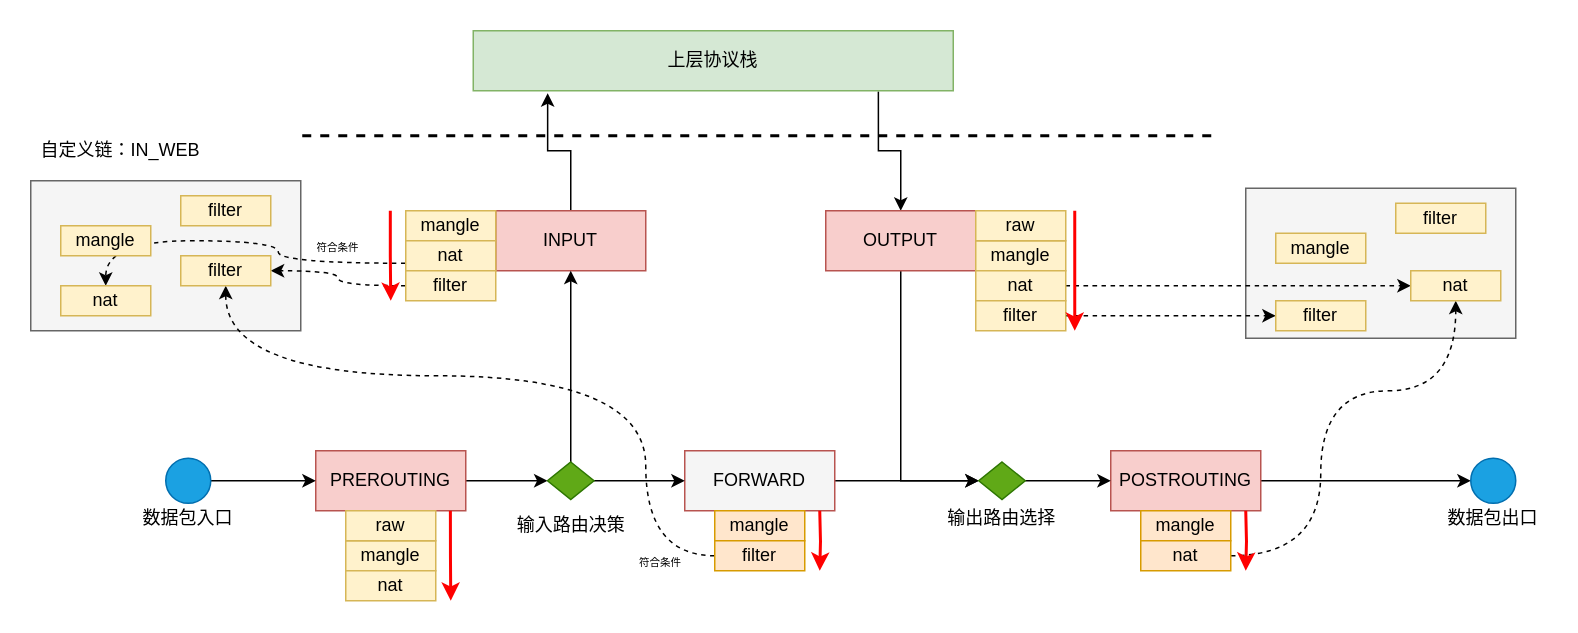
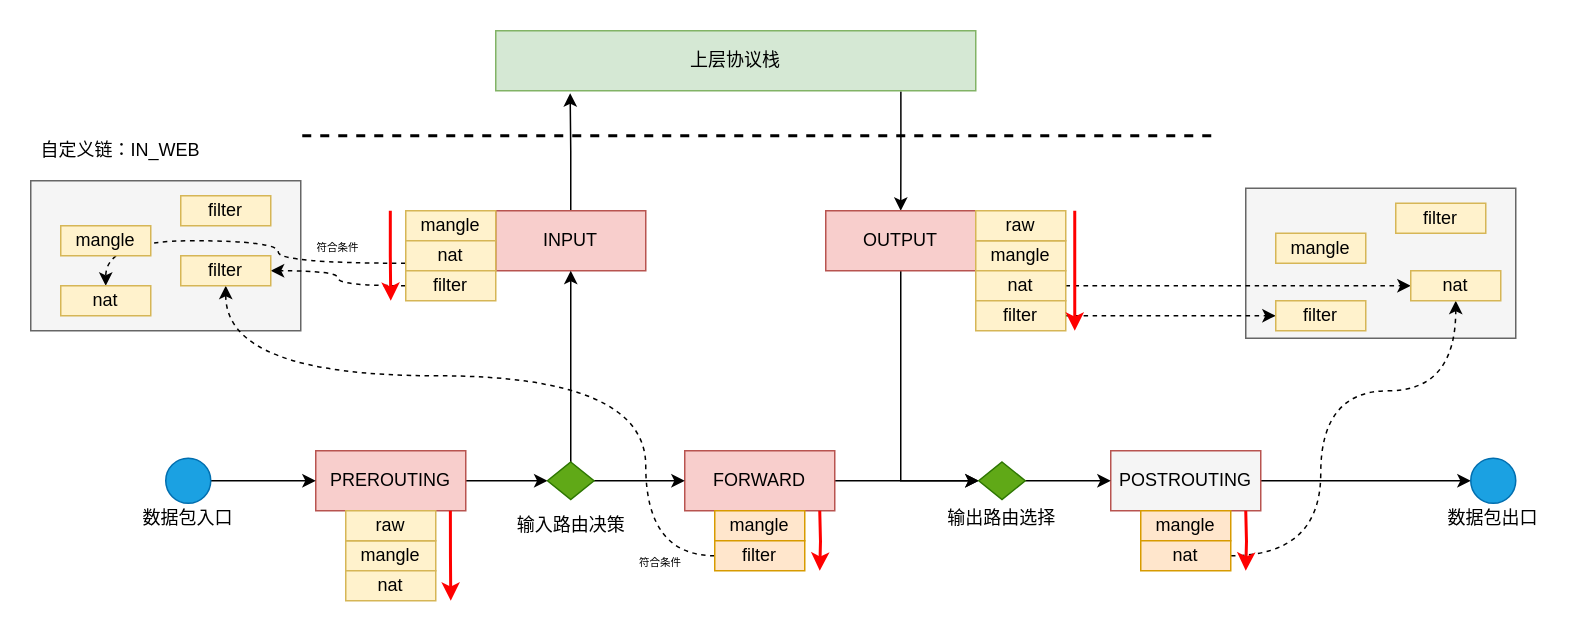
  <mxCell id="0" />
  <mxCell id="1" parent="0" />
  <mxCell id="2" value="" style="rounded=0;whiteSpace=wrap;html=1;fillColor=#f5f5f5;fontColor=#333333;strokeColor=#666666;" parent="1" vertex="1"><mxGeometry x="830" y="125" width="180" height="100" as="geometry" /></mxCell>
  <mxCell id="3" value="" style="rounded=0;whiteSpace=wrap;html=1;fillColor=#f5f5f5;fontColor=#333333;strokeColor=#666666;" parent="1" vertex="1"><mxGeometry x="20" y="120" width="180" height="100" as="geometry" /></mxCell>
  <mxCell id="4" style="edgeStyle=orthogonalEdgeStyle;rounded=0;orthogonalLoop=1;jettySize=auto;html=1;exitX=0.844;exitY=1.011;exitDx=0;exitDy=0;exitPerimeter=0;" parent="1" source="5" target="14" edge="1"><mxGeometry relative="1" as="geometry" /></mxCell>
- <mxCell id="5" value="上层协议栈" style="rounded=0;whiteSpace=wrap;html=1;fillColor=#d5e8d4;strokeColor=#82b366;" parent="1" vertex="1"><mxGeometry x="315" y="20" width="320" height="40" as="geometry" /></mxCell>
+ <mxCell id="5" value="上层协议栈" style="rounded=0;whiteSpace=wrap;html=1;fillColor=#d5e8d4;strokeColor=#82b366;" parent="1" vertex="1"><mxGeometry x="330" y="20" width="320" height="40" as="geometry" /></mxCell>
  <mxCell id="6" style="edgeStyle=orthogonalEdgeStyle;rounded=0;orthogonalLoop=1;jettySize=auto;html=1;exitX=0.5;exitY=0;exitDx=0;exitDy=0;entryX=0.155;entryY=1.041;entryDx=0;entryDy=0;entryPerimeter=0;" parent="1" source="7" target="5" edge="1"><mxGeometry relative="1" as="geometry" /></mxCell>
  <mxCell id="7" value="INPUT" style="rounded=0;whiteSpace=wrap;html=1;fillColor=#f8cecc;strokeColor=#b85450;" parent="1" vertex="1"><mxGeometry x="330" y="140" width="100" height="40" as="geometry" /></mxCell>
  <mxCell id="8" value="mangle" style="rounded=0;whiteSpace=wrap;html=1;fillColor=#fff2cc;strokeColor=#d6b656;" parent="1" vertex="1"><mxGeometry x="270" y="140" width="60" height="20" as="geometry" /></mxCell>
  <mxCell id="9" style="edgeStyle=orthogonalEdgeStyle;curved=1;rounded=0;orthogonalLoop=1;jettySize=auto;html=1;exitX=0;exitY=0.75;exitDx=0;exitDy=0;entryX=0.5;entryY=0;entryDx=0;entryDy=0;dashed=1;strokeColor=#000000;strokeWidth=1;" parent="1" source="10" target="52" edge="1"><mxGeometry relative="1" as="geometry"><Array as="points"><mxPoint x="185" y="175" /><mxPoint x="185" y="160" /><mxPoint x="70" y="160" /></Array></mxGeometry></mxCell>
  <mxCell id="10" value="nat" style="rounded=0;whiteSpace=wrap;html=1;fillColor=#fff2cc;strokeColor=#d6b656;" parent="1" vertex="1"><mxGeometry x="270" y="160" width="60" height="20" as="geometry" /></mxCell>
  <mxCell id="11" style="edgeStyle=orthogonalEdgeStyle;rounded=0;orthogonalLoop=1;jettySize=auto;html=1;exitX=0;exitY=0.5;exitDx=0;exitDy=0;entryX=1;entryY=0.5;entryDx=0;entryDy=0;strokeColor=#000000;strokeWidth=1;curved=1;dashed=1;" parent="1" source="12" target="53" edge="1"><mxGeometry relative="1" as="geometry" /></mxCell>
  <mxCell id="12" value="filter" style="rounded=0;whiteSpace=wrap;html=1;fillColor=#fff2cc;strokeColor=#d6b656;" parent="1" vertex="1"><mxGeometry x="270" y="180" width="60" height="20" as="geometry" /></mxCell>
  <mxCell id="13" style="edgeStyle=orthogonalEdgeStyle;rounded=0;orthogonalLoop=1;jettySize=auto;html=1;exitX=0.5;exitY=1;exitDx=0;exitDy=0;entryX=0;entryY=0.5;entryDx=0;entryDy=0;" edge="1" parent="1" source="14" target="63"><mxGeometry relative="1" as="geometry" /></mxCell>
  <mxCell id="14" value="OUTPUT" style="rounded=0;whiteSpace=wrap;html=1;fillColor=#f8cecc;strokeColor=#b85450;" parent="1" vertex="1"><mxGeometry x="550" y="140" width="100" height="40" as="geometry" /></mxCell>
  <mxCell id="15" value="mangle" style="rounded=0;whiteSpace=wrap;html=1;fillColor=#fff2cc;strokeColor=#d6b656;" parent="1" vertex="1"><mxGeometry x="650" y="160" width="60" height="20" as="geometry" /></mxCell>
  <mxCell id="16" style="edgeStyle=orthogonalEdgeStyle;curved=1;rounded=0;orthogonalLoop=1;jettySize=auto;html=1;exitX=1;exitY=0.5;exitDx=0;exitDy=0;entryX=0;entryY=0.5;entryDx=0;entryDy=0;dashed=1;strokeColor=#000000;strokeWidth=1;fontSize=7;" parent="1" source="17" target="59" edge="1"><mxGeometry relative="1" as="geometry" /></mxCell>
  <mxCell id="17" value="nat" style="rounded=0;whiteSpace=wrap;html=1;fillColor=#fff2cc;strokeColor=#d6b656;" parent="1" vertex="1"><mxGeometry x="650" y="180" width="60" height="20" as="geometry" /></mxCell>
  <mxCell id="18" style="edgeStyle=orthogonalEdgeStyle;curved=1;rounded=0;orthogonalLoop=1;jettySize=auto;html=1;exitX=1;exitY=0.5;exitDx=0;exitDy=0;entryX=0;entryY=0.5;entryDx=0;entryDy=0;dashed=1;strokeColor=#000000;strokeWidth=1;fontSize=7;" parent="1" source="19" target="60" edge="1"><mxGeometry relative="1" as="geometry" /></mxCell>
  <mxCell id="19" value="filter" style="rounded=0;whiteSpace=wrap;html=1;fillColor=#fff2cc;strokeColor=#d6b656;" parent="1" vertex="1"><mxGeometry x="650" y="200" width="60" height="20" as="geometry" /></mxCell>
  <mxCell id="20" value="raw" style="rounded=0;whiteSpace=wrap;html=1;fillColor=#fff2cc;strokeColor=#d6b656;" parent="1" vertex="1"><mxGeometry x="650" y="140" width="60" height="20" as="geometry" /></mxCell>
  <mxCell id="21" style="edgeStyle=orthogonalEdgeStyle;rounded=0;orthogonalLoop=1;jettySize=auto;html=1;exitX=1;exitY=0.5;exitDx=0;exitDy=0;entryX=0;entryY=0.5;entryDx=0;entryDy=0;" parent="1" source="22" target="41" edge="1"><mxGeometry relative="1" as="geometry" /></mxCell>
- <mxCell id="22" value="POSTROUTING" style="rounded=0;whiteSpace=wrap;html=1;fillColor=#f8cecc;strokeColor=#b85450;" parent="1" vertex="1"><mxGeometry x="740" y="300" width="100" height="40" as="geometry" /></mxCell>
+ <mxCell id="22" value="POSTROUTING" style="rounded=0;whiteSpace=wrap;html=1;fillColor=#f5f5f5;strokeColor=#b85450;" parent="1" vertex="1"><mxGeometry x="740" y="300" width="100" height="40" as="geometry" /></mxCell>
  <mxCell id="23" value="mangle" style="rounded=0;whiteSpace=wrap;html=1;fillColor=#ffe6cc;strokeColor=#d79b00;" parent="1" vertex="1"><mxGeometry x="760" y="340" width="60" height="20" as="geometry" /></mxCell>
  <mxCell id="24" style="edgeStyle=orthogonalEdgeStyle;curved=1;rounded=0;orthogonalLoop=1;jettySize=auto;html=1;exitX=1;exitY=0.5;exitDx=0;exitDy=0;entryX=0.5;entryY=1;entryDx=0;entryDy=0;dashed=1;strokeColor=#000000;strokeWidth=1;fontSize=7;" parent="1" source="25" target="59" edge="1"><mxGeometry relative="1" as="geometry"><Array as="points"><mxPoint x="880" y="370" /><mxPoint x="880" y="260" /><mxPoint x="970" y="260" /></Array></mxGeometry></mxCell>
  <mxCell id="25" value="nat" style="rounded=0;whiteSpace=wrap;html=1;fillColor=#ffe6cc;strokeColor=#d79b00;" parent="1" vertex="1"><mxGeometry x="760" y="360" width="60" height="20" as="geometry" /></mxCell>
  <mxCell id="26" style="edgeStyle=orthogonalEdgeStyle;rounded=0;orthogonalLoop=1;jettySize=auto;html=1;exitX=1;exitY=0.5;exitDx=0;exitDy=0;entryX=0;entryY=0.5;entryDx=0;entryDy=0;" edge="1" parent="1" source="27" target="63"><mxGeometry relative="1" as="geometry" /></mxCell>
- <mxCell id="27" value="FORWARD" style="rounded=0;whiteSpace=wrap;html=1;fillColor=#f5f5f5;strokeColor=#b85450;" parent="1" vertex="1"><mxGeometry x="456" y="300" width="100" height="40" as="geometry" /></mxCell>
+ <mxCell id="27" value="FORWARD" style="rounded=0;whiteSpace=wrap;html=1;fillColor=#f8cecc;strokeColor=#b85450;" parent="1" vertex="1"><mxGeometry x="456" y="300" width="100" height="40" as="geometry" /></mxCell>
  <mxCell id="28" value="mangle" style="rounded=0;whiteSpace=wrap;html=1;fillColor=#ffe6cc;strokeColor=#d79b00;" parent="1" vertex="1"><mxGeometry x="476" y="340" width="60" height="20" as="geometry" /></mxCell>
  <mxCell id="29" style="edgeStyle=orthogonalEdgeStyle;curved=1;rounded=0;orthogonalLoop=1;jettySize=auto;html=1;exitX=0;exitY=0.5;exitDx=0;exitDy=0;strokeColor=#000000;strokeWidth=1;dashed=1;" parent="1" source="30" target="53" edge="1"><mxGeometry relative="1" as="geometry"><Array as="points"><mxPoint x="430" y="370" /><mxPoint x="430" y="250" /><mxPoint x="150" y="250" /></Array></mxGeometry></mxCell>
  <mxCell id="30" value="filter" style="rounded=0;whiteSpace=wrap;html=1;fillColor=#ffe6cc;strokeColor=#d79b00;" parent="1" vertex="1"><mxGeometry x="476" y="360" width="60" height="20" as="geometry" /></mxCell>
  <mxCell id="31" style="edgeStyle=orthogonalEdgeStyle;rounded=0;orthogonalLoop=1;jettySize=auto;html=1;exitX=1;exitY=0.5;exitDx=0;exitDy=0;" parent="1" source="32" target="40" edge="1"><mxGeometry relative="1" as="geometry" /></mxCell>
  <mxCell id="32" value="PREROUTING" style="rounded=0;whiteSpace=wrap;html=1;fillColor=#f8cecc;strokeColor=#b85450;" parent="1" vertex="1"><mxGeometry x="210" y="300" width="100" height="40" as="geometry" /></mxCell>
  <mxCell id="33" value="mangle" style="rounded=0;whiteSpace=wrap;html=1;fillColor=#fff2cc;strokeColor=#d6b656;" parent="1" vertex="1"><mxGeometry x="230" y="360" width="60" height="20" as="geometry" /></mxCell>
  <mxCell id="34" value="nat" style="rounded=0;whiteSpace=wrap;html=1;fillColor=#fff2cc;strokeColor=#d6b656;" parent="1" vertex="1"><mxGeometry x="230" y="380" width="60" height="20" as="geometry" /></mxCell>
  <mxCell id="35" value="raw" style="rounded=0;whiteSpace=wrap;html=1;fillColor=#fff2cc;strokeColor=#d6b656;" parent="1" vertex="1"><mxGeometry x="230" y="340" width="60" height="20" as="geometry" /></mxCell>
  <mxCell id="36" style="edgeStyle=orthogonalEdgeStyle;rounded=0;orthogonalLoop=1;jettySize=auto;html=1;" parent="1" source="37" target="32" edge="1"><mxGeometry relative="1" as="geometry" /></mxCell>
  <mxCell id="37" value="" style="ellipse;whiteSpace=wrap;html=1;aspect=fixed;fillColor=#1ba1e2;fontColor=#ffffff;strokeColor=#006EAF;" parent="1" vertex="1"><mxGeometry x="110" y="305" width="30" height="30" as="geometry" /></mxCell>
  <mxCell id="38" style="edgeStyle=orthogonalEdgeStyle;rounded=0;orthogonalLoop=1;jettySize=auto;html=1;exitX=0.5;exitY=0;exitDx=0;exitDy=0;" parent="1" source="40" target="7" edge="1"><mxGeometry relative="1" as="geometry" /></mxCell>
  <mxCell id="39" style="edgeStyle=orthogonalEdgeStyle;rounded=0;orthogonalLoop=1;jettySize=auto;html=1;exitX=1;exitY=0.5;exitDx=0;exitDy=0;" parent="1" source="40" target="27" edge="1"><mxGeometry relative="1" as="geometry" /></mxCell>
  <mxCell id="40" value="" style="rhombus;whiteSpace=wrap;html=1;fillColor=#60a917;fontColor=#ffffff;strokeColor=#2D7600;" parent="1" vertex="1"><mxGeometry x="364.5" y="307.5" width="31" height="25" as="geometry" /></mxCell>
  <mxCell id="41" value="" style="ellipse;whiteSpace=wrap;html=1;aspect=fixed;fillColor=#1ba1e2;fontColor=#ffffff;strokeColor=#006EAF;" parent="1" vertex="1"><mxGeometry x="980" y="305" width="30" height="30" as="geometry" /></mxCell>
  <mxCell id="42" value="数据包出口" style="text;html=1;strokeColor=none;fillColor=none;align=center;verticalAlign=middle;whiteSpace=wrap;rounded=0;" parent="1" vertex="1"><mxGeometry x="960" y="330" width="70" height="30" as="geometry" /></mxCell>
  <mxCell id="43" value="数据包入口" style="text;html=1;strokeColor=none;fillColor=none;align=center;verticalAlign=middle;whiteSpace=wrap;rounded=0;" parent="1" vertex="1"><mxGeometry x="90" y="330" width="70" height="30" as="geometry" /></mxCell>
  <mxCell id="44" value="输入路由决策" style="text;html=1;strokeColor=none;fillColor=none;align=center;verticalAlign=middle;whiteSpace=wrap;rounded=0;" parent="1" vertex="1"><mxGeometry x="337.5" y="340" width="85" height="20" as="geometry" /></mxCell>
  <mxCell id="45" style="edgeStyle=orthogonalEdgeStyle;rounded=0;orthogonalLoop=1;jettySize=auto;html=1;strokeWidth=2;strokeColor=#FF0000;" parent="1" edge="1"><mxGeometry relative="1" as="geometry"><mxPoint x="716" y="140" as="sourcePoint" /><mxPoint x="716" y="220" as="targetPoint" /></mxGeometry></mxCell>
  <mxCell id="46" style="edgeStyle=orthogonalEdgeStyle;rounded=0;orthogonalLoop=1;jettySize=auto;html=1;strokeWidth=2;strokeColor=#FF0000;" parent="1" edge="1"><mxGeometry relative="1" as="geometry"><mxPoint x="259.71" y="140" as="sourcePoint" /><mxPoint x="260" y="200" as="targetPoint" /><Array as="points"><mxPoint x="260" y="170" /></Array></mxGeometry></mxCell>
  <mxCell id="47" style="edgeStyle=orthogonalEdgeStyle;rounded=0;orthogonalLoop=1;jettySize=auto;html=1;strokeWidth=2;strokeColor=#FF0000;" parent="1" edge="1"><mxGeometry relative="1" as="geometry"><mxPoint x="830" y="340" as="sourcePoint" /><mxPoint x="830" y="380" as="targetPoint" /></mxGeometry></mxCell>
  <mxCell id="48" style="edgeStyle=orthogonalEdgeStyle;rounded=0;orthogonalLoop=1;jettySize=auto;html=1;strokeWidth=2;strokeColor=#FF0000;" parent="1" edge="1"><mxGeometry relative="1" as="geometry"><mxPoint x="546" y="340" as="sourcePoint" /><mxPoint x="546" y="380" as="targetPoint" /></mxGeometry></mxCell>
  <mxCell id="49" style="edgeStyle=orthogonalEdgeStyle;rounded=0;orthogonalLoop=1;jettySize=auto;html=1;strokeWidth=2;strokeColor=#FF0000;" parent="1" edge="1"><mxGeometry relative="1" as="geometry"><mxPoint x="299.76" y="340" as="sourcePoint" /><mxPoint x="300" y="400" as="targetPoint" /><Array as="points"><mxPoint x="300" y="370" /><mxPoint x="300" y="370" /></Array></mxGeometry></mxCell>
  <mxCell id="50" value="" style="endArrow=none;dashed=1;html=1;rounded=0;strokeColor=#000000;strokeWidth=2;" parent="1" edge="1"><mxGeometry width="50" height="50" relative="1" as="geometry"><mxPoint x="201" y="90" as="sourcePoint" /><mxPoint x="811" y="90" as="targetPoint" /></mxGeometry></mxCell>
  <mxCell id="51" value="mangle" style="rounded=0;whiteSpace=wrap;html=1;fillColor=#fff2cc;strokeColor=#d6b656;" parent="1" vertex="1"><mxGeometry x="40" y="150" width="60" height="20" as="geometry" /></mxCell>
  <mxCell id="52" value="nat" style="rounded=0;whiteSpace=wrap;html=1;fillColor=#fff2cc;strokeColor=#d6b656;" parent="1" vertex="1"><mxGeometry x="40" y="190" width="60" height="20" as="geometry" /></mxCell>
  <mxCell id="53" value="filter" style="rounded=0;whiteSpace=wrap;html=1;fillColor=#fff2cc;strokeColor=#d6b656;" parent="1" vertex="1"><mxGeometry x="120" y="170" width="60" height="20" as="geometry" /></mxCell>
  <mxCell id="54" value="filter" style="rounded=0;whiteSpace=wrap;html=1;fillColor=#fff2cc;strokeColor=#d6b656;" parent="1" vertex="1"><mxGeometry x="120" y="130" width="60" height="20" as="geometry" /></mxCell>
  <mxCell id="55" value="自定义链：IN_WEB" style="text;html=1;strokeColor=none;fillColor=none;align=center;verticalAlign=middle;whiteSpace=wrap;rounded=0;" parent="1" vertex="1"><mxGeometry x="20" y="90" width="120" height="20" as="geometry" /></mxCell>
  <mxCell id="56" value="符合条件" style="text;html=1;strokeColor=none;fillColor=none;align=center;verticalAlign=middle;whiteSpace=wrap;rounded=0;fontSize=7;" parent="1" vertex="1"><mxGeometry x="415" y="370" width="50" height="10" as="geometry" /></mxCell>
  <mxCell id="57" value="符合条件" style="text;html=1;strokeColor=none;fillColor=none;align=center;verticalAlign=middle;whiteSpace=wrap;rounded=0;fontSize=7;" parent="1" vertex="1"><mxGeometry x="200" y="160" width="50" height="10" as="geometry" /></mxCell>
  <mxCell id="58" value="mangle" style="rounded=0;whiteSpace=wrap;html=1;fillColor=#fff2cc;strokeColor=#d6b656;" parent="1" vertex="1"><mxGeometry x="850" y="155" width="60" height="20" as="geometry" /></mxCell>
  <mxCell id="59" value="nat" style="rounded=0;whiteSpace=wrap;html=1;fillColor=#fff2cc;strokeColor=#d6b656;" parent="1" vertex="1"><mxGeometry x="940" y="180" width="60" height="20" as="geometry" /></mxCell>
  <mxCell id="60" value="filter" style="rounded=0;whiteSpace=wrap;html=1;fillColor=#fff2cc;strokeColor=#d6b656;" parent="1" vertex="1"><mxGeometry x="850" y="200" width="60" height="20" as="geometry" /></mxCell>
  <mxCell id="61" value="filter" style="rounded=0;whiteSpace=wrap;html=1;fillColor=#fff2cc;strokeColor=#d6b656;" parent="1" vertex="1"><mxGeometry x="930" y="135" width="60" height="20" as="geometry" /></mxCell>
  <mxCell id="62" style="edgeStyle=orthogonalEdgeStyle;rounded=0;orthogonalLoop=1;jettySize=auto;html=1;exitX=1;exitY=0.5;exitDx=0;exitDy=0;entryX=0;entryY=0.5;entryDx=0;entryDy=0;" edge="1" parent="1" source="63" target="22"><mxGeometry relative="1" as="geometry" /></mxCell>
  <mxCell id="63" value="" style="rhombus;whiteSpace=wrap;html=1;fillColor=#60a917;fontColor=#ffffff;strokeColor=#2D7600;" parent="1" vertex="1"><mxGeometry x="652" y="307.5" width="31" height="25" as="geometry" /></mxCell>
  <mxCell id="64" value="输出路由选择" style="text;html=1;strokeColor=none;fillColor=none;align=center;verticalAlign=middle;whiteSpace=wrap;rounded=0;" parent="1" vertex="1"><mxGeometry x="625" y="335" width="85" height="20" as="geometry" /></mxCell>
